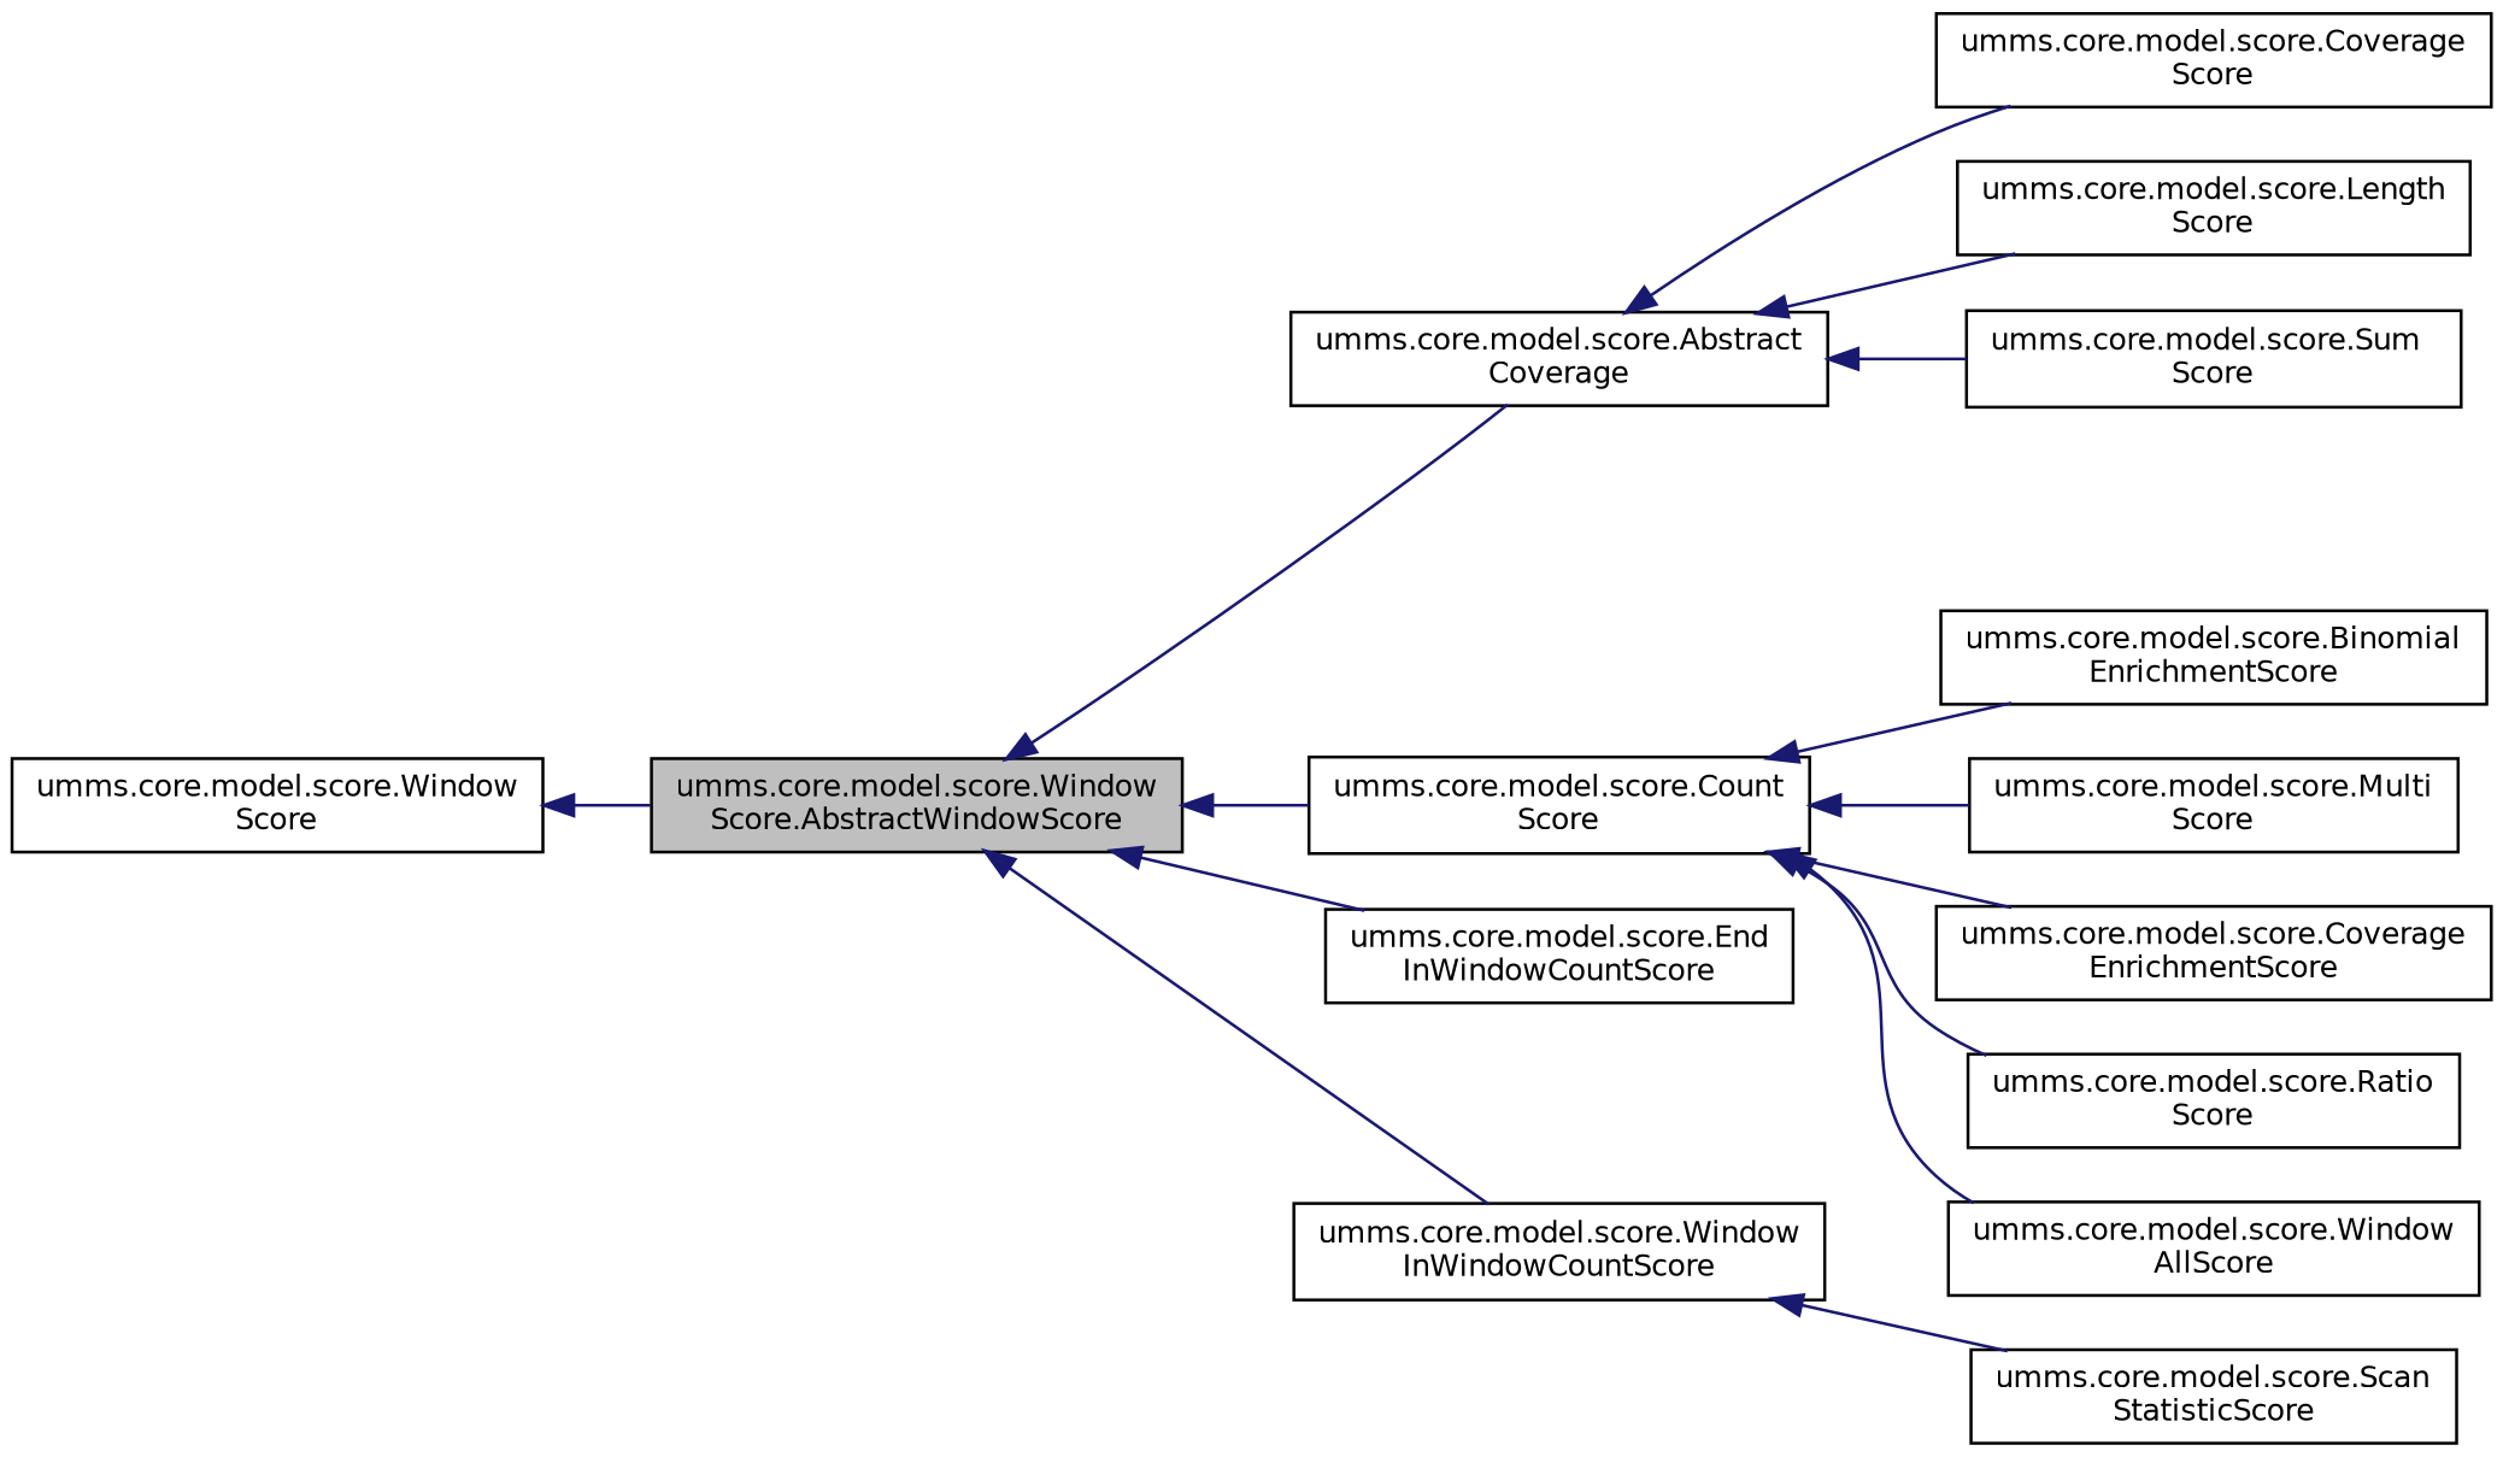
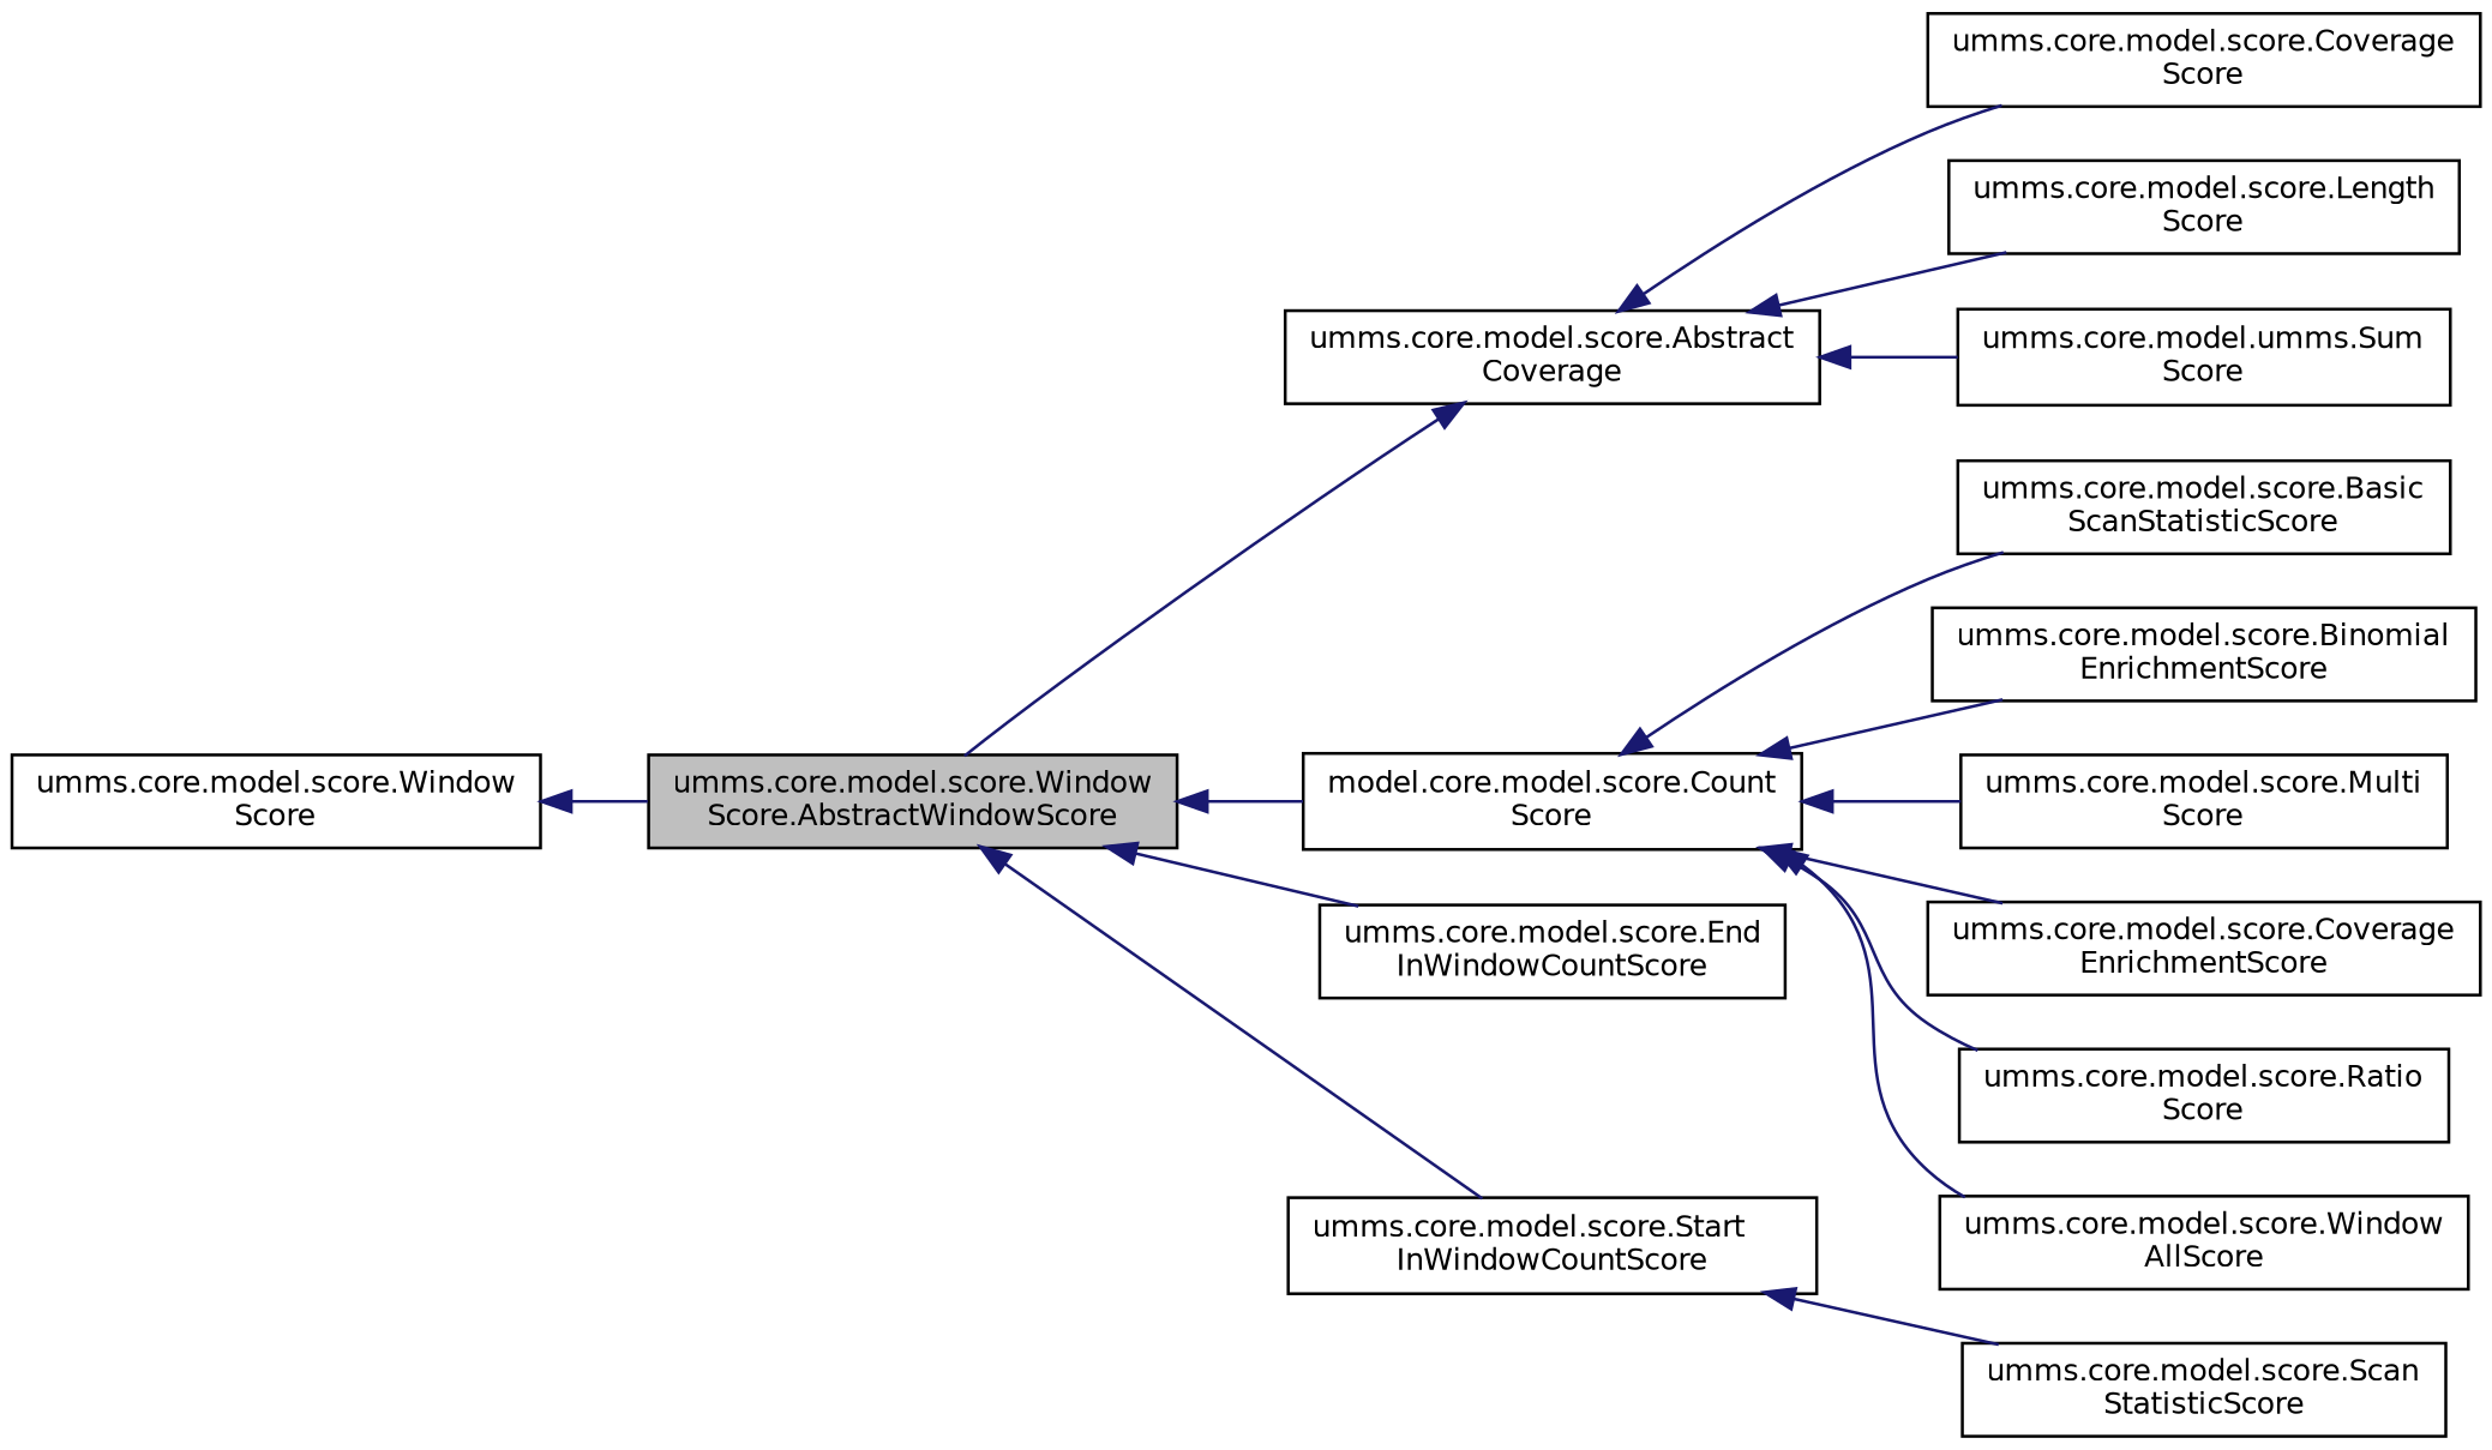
  digraph {
    rankdir=LR
    node [color=black fillcolor=white fontname=Helvetica fontsize=10 shape=record style=filled]
    edge [color=midnightblue dir=back fontname=Helvetica fontsize=10 labelfontname=Helvetica labelfontsize=10 style=solid]
    n1 [fillcolor=grey75 fontcolor=black height=0.2 label="umms.core.model.score.Window\lScore.AbstractWindowScore" width=0.4]
    n2 [height=0.2 label="umms.core.model.score.Abstract\lCoverage" width=0.4]
-   n3 [height=0.2 label="umms.core.model.score.Count\lScore" width=0.4]
+   n3 [height=0.2 label="model.core.model.score.Count\lScore" width=0.4]
    n4 [height=0.2 label="umms.core.model.score.End\lInWindowCountScore" width=0.4]
-   n5 [height=0.2 label="umms.core.model.score.Window\lInWindowCountScore" width=0.4]
+   n5 [height=0.2 label="umms.core.model.score.Start\lInWindowCountScore" width=0.4]
    n6 [height=0.2 label="umms.core.model.score.Coverage\lScore" width=0.4]
    n7 [height=0.2 label="umms.core.model.score.Length\lScore" width=0.4]
-   n8 [height=0.2 label="umms.core.model.score.Sum\lScore" width=0.4]
+   n8 [height=0.2 label="umms.core.model.umms.Sum\lScore" width=0.4]
+   n9 [height=0.2 label="umms.core.model.score.Basic\lScanStatisticScore" width=0.4]
    n10 [height=0.2 label="umms.core.model.score.Binomial\lEnrichmentScore" width=0.4]
    n11 [height=0.2 label="umms.core.model.score.Multi\lScore" width=0.4]
    n12 [height=0.2 label="umms.core.model.score.Coverage\lEnrichmentScore" width=0.4]
    n13 [height=0.2 label="umms.core.model.score.Ratio\lScore" width=0.4]
    n14 [height=0.2 label="umms.core.model.score.Window\lAllScore" width=0.4]
    n15 [height=0.2 label="umms.core.model.score.Scan\lStatisticScore" width=0.4]
    n16 [height=0.2 label="umms.core.model.score.Window\lScore" width=0.4]
-   n1 -> n2
+   n2 -> n1
    n1 -> n3
    n1 -> n4
    n1 -> n5
    n2 -> n6
    n2 -> n7
    n2 -> n8
+   n3 -> n9
    n3 -> n10
    n3 -> n11
    n3 -> n12
    n3 -> n13
    n3 -> n14
    n5 -> n15
    n16 -> n1
  }
